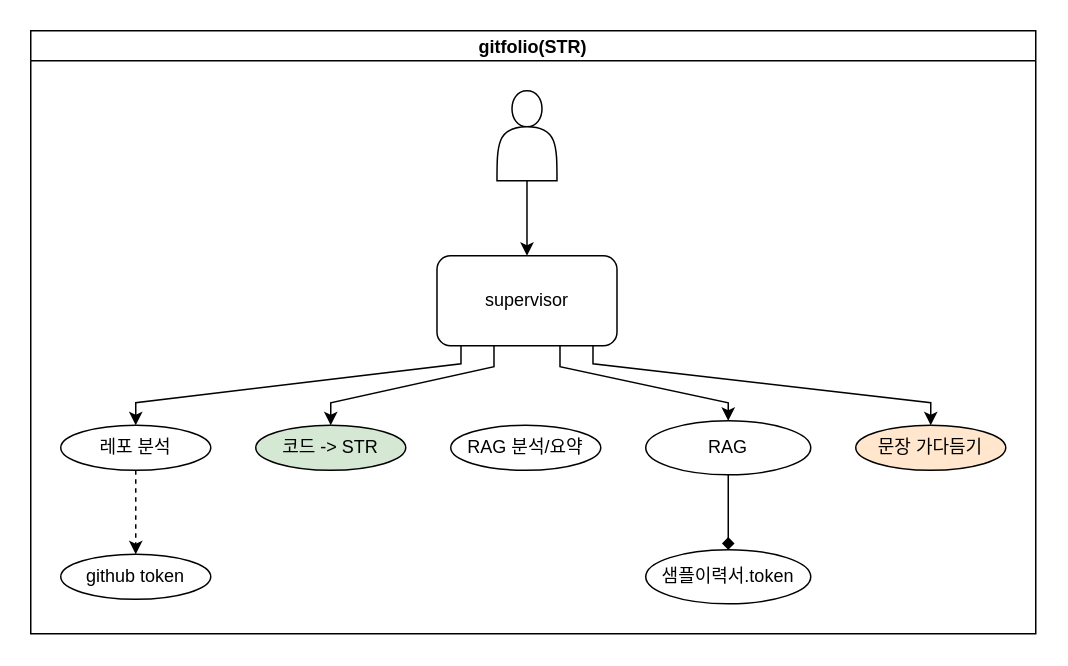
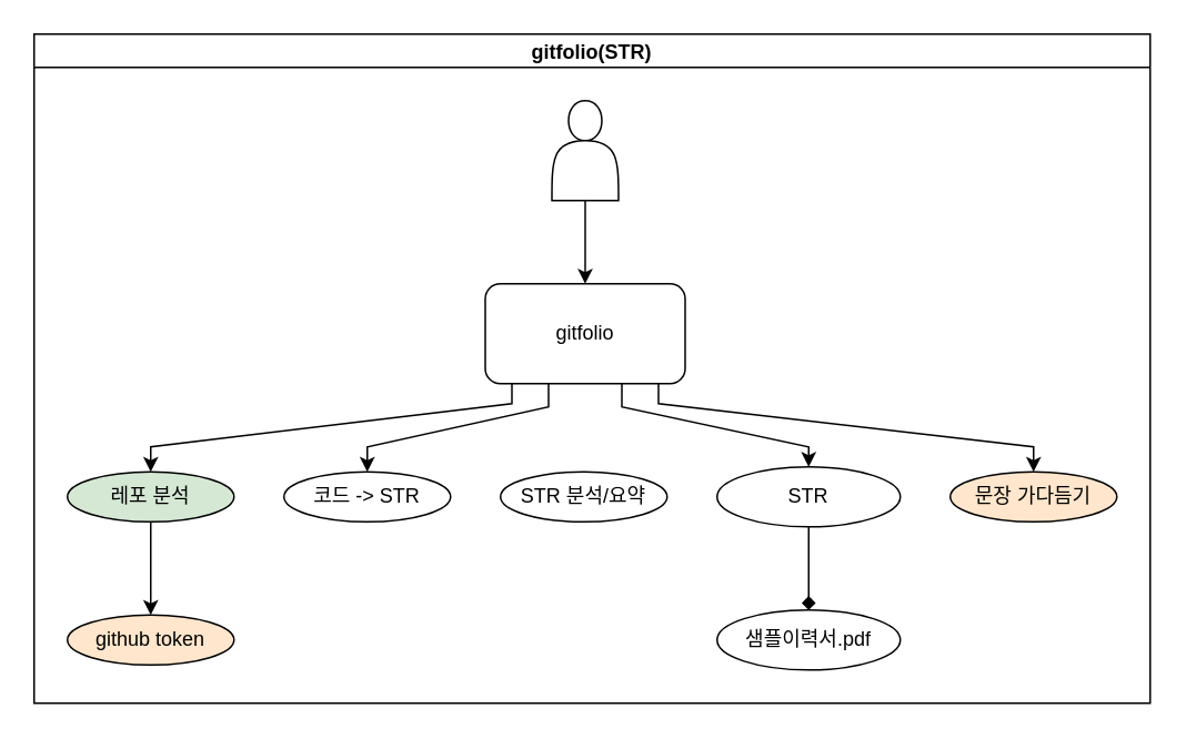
  <mxCell id="0" />
  <mxCell id="1" parent="0" />
  <mxCell id="2" value="gitfolio(STR)" style="swimlane;startSize=20;horizontal=1;childLayout=flowLayout;flowOrientation=north;resizable=0;interRankCellSpacing=50;containerType=tree;fontSize=12;" parent="1" vertex="1"><mxGeometry x="20" y="20" width="670" height="402" as="geometry" /></mxCell>
- <mxCell id="3" value="레포 분석" style="ellipse;whiteSpace=wrap;html=1;align=center;newEdgeStyle={&quot;edgeStyle&quot;:&quot;entityRelationEdgeStyle&quot;,&quot;startArrow&quot;:&quot;none&quot;,&quot;endArrow&quot;:&quot;none&quot;,&quot;segment&quot;:10,&quot;curved&quot;:1,&quot;sourcePerimeterSpacing&quot;:0,&quot;targetPerimeterSpacing&quot;:0};treeFolding=1;treeMoving=1;" parent="2" vertex="1"><mxGeometry x="20" y="263" width="100" height="30" as="geometry" /></mxCell>
- <mxCell id="4" value="코드 -&amp;gt; STR" style="ellipse;whiteSpace=wrap;html=1;align=center;newEdgeStyle={&quot;edgeStyle&quot;:&quot;entityRelationEdgeStyle&quot;,&quot;startArrow&quot;:&quot;none&quot;,&quot;endArrow&quot;:&quot;none&quot;,&quot;segment&quot;:10,&quot;curved&quot;:1,&quot;sourcePerimeterSpacing&quot;:0,&quot;targetPerimeterSpacing&quot;:0};treeFolding=1;treeMoving=1;fillColor=#d5e8d4;" parent="2" vertex="1"><mxGeometry x="150" y="263" width="100" height="30" as="geometry" /></mxCell>
- <mxCell id="5" value="RAG 분석/요약" style="ellipse;whiteSpace=wrap;html=1;align=center;newEdgeStyle={&quot;edgeStyle&quot;:&quot;entityRelationEdgeStyle&quot;,&quot;startArrow&quot;:&quot;none&quot;,&quot;endArrow&quot;:&quot;none&quot;,&quot;segment&quot;:10,&quot;curved&quot;:1,&quot;sourcePerimeterSpacing&quot;:0,&quot;targetPerimeterSpacing&quot;:0};treeFolding=1;treeMoving=1;" parent="2" vertex="1"><mxGeometry x="280" y="263" width="100" height="30" as="geometry" /></mxCell>
- <mxCell id="6" value="RAG" style="ellipse;whiteSpace=wrap;html=1;align=center;newEdgeStyle={&quot;edgeStyle&quot;:&quot;entityRelationEdgeStyle&quot;,&quot;startArrow&quot;:&quot;none&quot;,&quot;endArrow&quot;:&quot;none&quot;,&quot;segment&quot;:10,&quot;curved&quot;:1,&quot;sourcePerimeterSpacing&quot;:0,&quot;targetPerimeterSpacing&quot;:0};treeFolding=1;treeMoving=1;" parent="2" vertex="1"><mxGeometry x="410" y="260" width="110" height="36" as="geometry" /></mxCell>
+ <mxCell id="3" value="레포 분석" style="ellipse;whiteSpace=wrap;html=1;align=center;newEdgeStyle={&quot;edgeStyle&quot;:&quot;entityRelationEdgeStyle&quot;,&quot;startArrow&quot;:&quot;none&quot;,&quot;endArrow&quot;:&quot;none&quot;,&quot;segment&quot;:10,&quot;curved&quot;:1,&quot;sourcePerimeterSpacing&quot;:0,&quot;targetPerimeterSpacing&quot;:0};treeFolding=1;treeMoving=1;fillColor=#d5e8d4;" parent="2" vertex="1"><mxGeometry x="20" y="263" width="100" height="30" as="geometry" /></mxCell>
+ <mxCell id="4" value="코드 -&amp;gt; STR" style="ellipse;whiteSpace=wrap;html=1;align=center;newEdgeStyle={&quot;edgeStyle&quot;:&quot;entityRelationEdgeStyle&quot;,&quot;startArrow&quot;:&quot;none&quot;,&quot;endArrow&quot;:&quot;none&quot;,&quot;segment&quot;:10,&quot;curved&quot;:1,&quot;sourcePerimeterSpacing&quot;:0,&quot;targetPerimeterSpacing&quot;:0};treeFolding=1;treeMoving=1;" parent="2" vertex="1"><mxGeometry x="150" y="263" width="100" height="30" as="geometry" /></mxCell>
+ <mxCell id="5" value="STR 분석/요약" style="ellipse;whiteSpace=wrap;html=1;align=center;newEdgeStyle={&quot;edgeStyle&quot;:&quot;entityRelationEdgeStyle&quot;,&quot;startArrow&quot;:&quot;none&quot;,&quot;endArrow&quot;:&quot;none&quot;,&quot;segment&quot;:10,&quot;curved&quot;:1,&quot;sourcePerimeterSpacing&quot;:0,&quot;targetPerimeterSpacing&quot;:0};treeFolding=1;treeMoving=1;" parent="2" vertex="1"><mxGeometry x="280" y="263" width="100" height="30" as="geometry" /></mxCell>
+ <mxCell id="6" value="STR" style="ellipse;whiteSpace=wrap;html=1;align=center;newEdgeStyle={&quot;edgeStyle&quot;:&quot;entityRelationEdgeStyle&quot;,&quot;startArrow&quot;:&quot;none&quot;,&quot;endArrow&quot;:&quot;none&quot;,&quot;segment&quot;:10,&quot;curved&quot;:1,&quot;sourcePerimeterSpacing&quot;:0,&quot;targetPerimeterSpacing&quot;:0};treeFolding=1;treeMoving=1;" parent="2" vertex="1"><mxGeometry x="410" y="260" width="110" height="36" as="geometry" /></mxCell>
  <mxCell id="7" value="문장 가다듬기" style="ellipse;whiteSpace=wrap;html=1;align=center;newEdgeStyle={&quot;edgeStyle&quot;:&quot;entityRelationEdgeStyle&quot;,&quot;startArrow&quot;:&quot;none&quot;,&quot;endArrow&quot;:&quot;none&quot;,&quot;segment&quot;:10,&quot;curved&quot;:1,&quot;sourcePerimeterSpacing&quot;:0,&quot;targetPerimeterSpacing&quot;:0};treeFolding=1;treeMoving=1;fillColor=#ffe6cc;" parent="2" vertex="1"><mxGeometry x="550" y="263" width="100" height="30" as="geometry" /></mxCell>
  <mxCell id="8" style="edgeStyle=orthogonalEdgeStyle;rounded=0;orthogonalLoop=1;jettySize=auto;html=1;entryX=0.5;entryY=0;entryDx=0;entryDy=0;noEdgeStyle=1;orthogonal=1;" parent="2" source="9" target="14" edge="1"><mxGeometry relative="1" as="geometry"><Array as="points"><mxPoint x="330.833" y="112" /><mxPoint x="330.833" y="138" /></Array></mxGeometry></mxCell>
  <mxCell id="9" value="" style="shape=actor;whiteSpace=wrap;html=1;" parent="2" vertex="1"><mxGeometry x="310.833" y="40" width="40" height="60" as="geometry" /></mxCell>
  <mxCell id="10" style="edgeStyle=orthogonalEdgeStyle;rounded=0;orthogonalLoop=1;jettySize=auto;html=1;entryX=0.5;entryY=0;entryDx=0;entryDy=0;noEdgeStyle=1;orthogonal=1;" parent="2" source="14" target="3" edge="1"><mxGeometry relative="1" as="geometry"><Array as="points"><mxPoint x="286.833" y="222" /><mxPoint x="70" y="248" /></Array></mxGeometry></mxCell>
  <mxCell id="11" style="edgeStyle=orthogonalEdgeStyle;rounded=0;orthogonalLoop=1;jettySize=auto;html=1;entryX=0.5;entryY=0;entryDx=0;entryDy=0;noEdgeStyle=1;orthogonal=1;" parent="2" source="14" target="4" edge="1"><mxGeometry relative="1" as="geometry"><Array as="points"><mxPoint x="308.833" y="224" /><mxPoint x="200" y="248" /></Array></mxGeometry></mxCell>
  <mxCell id="12" style="edgeStyle=orthogonalEdgeStyle;rounded=0;orthogonalLoop=1;jettySize=auto;html=1;entryX=0.5;entryY=0;entryDx=0;entryDy=0;noEdgeStyle=1;orthogonal=1;" parent="2" source="14" target="6" edge="1"><mxGeometry relative="1" as="geometry"><Array as="points"><mxPoint x="352.833" y="224" /><mxPoint x="465" y="248" /></Array></mxGeometry></mxCell>
  <mxCell id="13" style="edgeStyle=orthogonalEdgeStyle;rounded=0;orthogonalLoop=1;jettySize=auto;html=1;entryX=0.5;entryY=0;entryDx=0;entryDy=0;noEdgeStyle=1;orthogonal=1;" parent="2" source="14" target="7" edge="1"><mxGeometry relative="1" as="geometry"><Array as="points"><mxPoint x="374.833" y="222" /><mxPoint x="600" y="248" /></Array></mxGeometry></mxCell>
- <mxCell id="14" value="supervisor" style="rounded=1;whiteSpace=wrap;html=1;" parent="2" vertex="1"><mxGeometry x="270.833" y="150" width="120" height="60" as="geometry" /></mxCell>
+ <mxCell id="14" value="gitfolio" style="rounded=1;whiteSpace=wrap;html=1;" parent="2" vertex="1"><mxGeometry x="270.833" y="150" width="120" height="60" as="geometry" /></mxCell>
  <mxCell id="15" style="edgeStyle=orthogonalEdgeStyle;rounded=0;orthogonalLoop=1;jettySize=auto;html=1;entryX=0.5;entryY=0;entryDx=0;entryDy=0;noEdgeStyle=1;orthogonal=1;endArrow=diamond;" edge="1" target="16" source="6" parent="2"><mxGeometry relative="1" as="geometry"><Array as="points"><mxPoint x="465" y="308" /><mxPoint x="465" y="334" /></Array><mxPoint x="523" y="530" as="sourcePoint" /></mxGeometry></mxCell>
- <mxCell id="16" value="샘플이력서.token" style="ellipse;whiteSpace=wrap;html=1;align=center;newEdgeStyle={&quot;edgeStyle&quot;:&quot;entityRelationEdgeStyle&quot;,&quot;startArrow&quot;:&quot;none&quot;,&quot;endArrow&quot;:&quot;none&quot;,&quot;segment&quot;:10,&quot;curved&quot;:1,&quot;sourcePerimeterSpacing&quot;:0,&quot;targetPerimeterSpacing&quot;:0};treeFolding=1;treeMoving=1;" vertex="1" parent="2"><mxGeometry x="410" y="346" width="110" height="36" as="geometry" /></mxCell>
- <mxCell id="17" style="edgeStyle=orthogonalEdgeStyle;rounded=0;orthogonalLoop=1;jettySize=auto;html=1;entryX=0.5;entryY=0;entryDx=0;entryDy=0;noEdgeStyle=1;orthogonal=1;dashed=1;" edge="1" target="18" source="3" parent="2"><mxGeometry relative="1" as="geometry"><Array as="points"><mxPoint x="70" y="308" /><mxPoint x="70" y="334" /></Array><mxPoint x="397" y="410" as="sourcePoint" /></mxGeometry></mxCell>
- <mxCell id="18" value="github token" style="ellipse;whiteSpace=wrap;html=1;align=center;newEdgeStyle={&quot;edgeStyle&quot;:&quot;entityRelationEdgeStyle&quot;,&quot;startArrow&quot;:&quot;none&quot;,&quot;endArrow&quot;:&quot;none&quot;,&quot;segment&quot;:10,&quot;curved&quot;:1,&quot;sourcePerimeterSpacing&quot;:0,&quot;targetPerimeterSpacing&quot;:0};treeFolding=1;treeMoving=1;" vertex="1" parent="2"><mxGeometry x="20" y="349" width="100" height="30" as="geometry" /></mxCell>
+ <mxCell id="16" value="샘플이력서.pdf" style="ellipse;whiteSpace=wrap;html=1;align=center;newEdgeStyle={&quot;edgeStyle&quot;:&quot;entityRelationEdgeStyle&quot;,&quot;startArrow&quot;:&quot;none&quot;,&quot;endArrow&quot;:&quot;none&quot;,&quot;segment&quot;:10,&quot;curved&quot;:1,&quot;sourcePerimeterSpacing&quot;:0,&quot;targetPerimeterSpacing&quot;:0};treeFolding=1;treeMoving=1;" vertex="1" parent="2"><mxGeometry x="410" y="346" width="110" height="36" as="geometry" /></mxCell>
+ <mxCell id="17" style="edgeStyle=orthogonalEdgeStyle;rounded=0;orthogonalLoop=1;jettySize=auto;html=1;entryX=0.5;entryY=0;entryDx=0;entryDy=0;noEdgeStyle=1;orthogonal=1;" edge="1" target="18" source="3" parent="2"><mxGeometry relative="1" as="geometry"><Array as="points"><mxPoint x="70" y="308" /><mxPoint x="70" y="334" /></Array><mxPoint x="397" y="410" as="sourcePoint" /></mxGeometry></mxCell>
+ <mxCell id="18" value="github token" style="ellipse;whiteSpace=wrap;html=1;align=center;newEdgeStyle={&quot;edgeStyle&quot;:&quot;entityRelationEdgeStyle&quot;,&quot;startArrow&quot;:&quot;none&quot;,&quot;endArrow&quot;:&quot;none&quot;,&quot;segment&quot;:10,&quot;curved&quot;:1,&quot;sourcePerimeterSpacing&quot;:0,&quot;targetPerimeterSpacing&quot;:0};treeFolding=1;treeMoving=1;fillColor=#ffe6cc;" vertex="1" parent="2"><mxGeometry x="20" y="349" width="100" height="30" as="geometry" /></mxCell>
